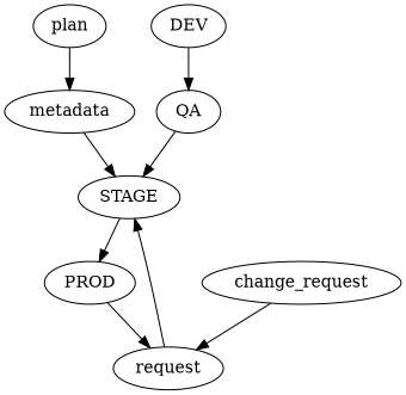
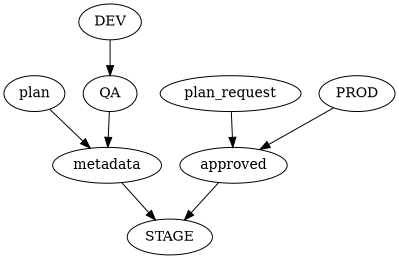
  digraph {
    rankdir=TB
    plan
    metadata
    STAGE
-   change_request
-   approved [label=request]
+   change_request [label=plan_request]
+   approved
    DEV
    QA
    PROD
    plan -> metadata
    metadata -> STAGE
-   STAGE -> PROD
    change_request -> approved
    approved -> STAGE
    DEV -> QA
-   QA -> STAGE
+   QA -> metadata
    PROD -> approved
  }
